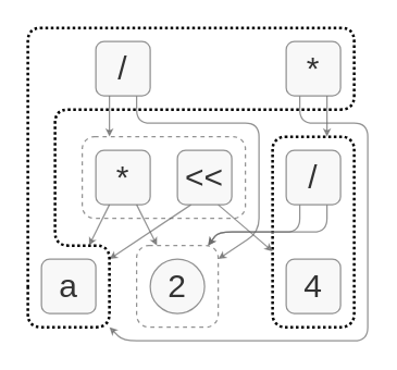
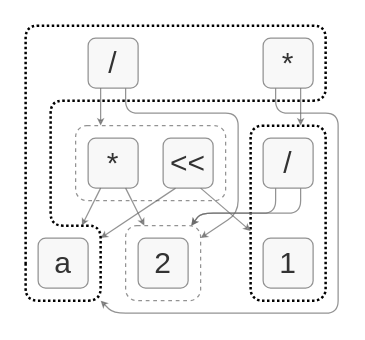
  <mxCell id="0" />
  <mxCell id="1" parent="0" />
  <mxCell id="2" value="" style="rounded=1;whiteSpace=wrap;html=1;dashed=1;strokeWidth=2;dashPattern=1 1;" parent="1" vertex="1"><mxGeometry x="200" y="100" width="60" height="140" as="geometry" /></mxCell>
  <mxCell id="3" value="" style="rounded=1;whiteSpace=wrap;html=1;dashed=1;strokeColor=#666666;fontColor=#333333;opacity=70;fillColor=none;" parent="1" vertex="1"><mxGeometry x="100" y="180" width="60" height="60" as="geometry" /></mxCell>
  <mxCell id="4" value="" style="rounded=1;whiteSpace=wrap;html=1;dashed=1;strokeColor=#666666;fontColor=#333333;opacity=70;fillColor=none;" parent="1" vertex="1"><mxGeometry x="60" y="100" width="120" height="60" as="geometry" /></mxCell>
  <mxCell id="5" style="edgeStyle=none;orthogonalLoop=1;jettySize=auto;html=1;exitX=0.75;exitY=1;exitDx=0;exitDy=0;strokeColor=#666666;rounded=1;endSize=3;fillColor=#f5f5f5;opacity=70;" parent="1" source="6" target="3" edge="1"><mxGeometry relative="1" as="geometry"><mxPoint x="274.79" y="105.933" as="targetPoint" /><Array as="points"><mxPoint x="100" y="90" /><mxPoint x="190" y="90" /><mxPoint x="190" y="170" /></Array></mxGeometry></mxCell>
  <mxCell id="6" value="&lt;font style=&quot;font-size: 24px;&quot;&gt;/&lt;/font&gt;" style="rounded=1;whiteSpace=wrap;html=1;fontSize=24;verticalAlign=middle;fillColor=#f5f5f5;strokeColor=#666666;fontColor=#333333;opacity=70;" parent="1" vertex="1"><mxGeometry x="70" y="30" width="40" height="40" as="geometry" /></mxCell>
  <mxCell id="7" value="&lt;font style=&quot;font-size: 24px;&quot;&gt;a&lt;/font&gt;" style="rounded=1;whiteSpace=wrap;html=1;fontSize=24;verticalAlign=middle;fillColor=#f5f5f5;strokeColor=#666666;fontColor=#333333;opacity=70;" parent="1" vertex="1"><mxGeometry x="30" y="190" width="40" height="40" as="geometry" /></mxCell>
  <mxCell id="8" value="*" style="rounded=1;whiteSpace=wrap;html=1;fontSize=24;verticalAlign=middle;fillColor=#f5f5f5;strokeColor=#666666;fontColor=#333333;opacity=70;" parent="1" vertex="1"><mxGeometry x="70" y="110" width="40" height="40" as="geometry" /></mxCell>
- <mxCell id="9" value="&lt;font style=&quot;font-size: 24px;&quot;&gt;2&lt;/font&gt;" style="ellipse;whiteSpace=wrap;html=1;fontSize=24;verticalAlign=middle;fillColor=#f5f5f5;strokeColor=#666666;fontColor=#333333;opacity=70;" parent="1" vertex="1"><mxGeometry x="110" y="190" width="40" height="40" as="geometry" /></mxCell>
+ <mxCell id="9" value="&lt;font style=&quot;font-size: 24px;&quot;&gt;2&lt;/font&gt;" style="rounded=1;whiteSpace=wrap;html=1;fontSize=24;verticalAlign=middle;fillColor=#f5f5f5;strokeColor=#666666;fontColor=#333333;opacity=70;" parent="1" vertex="1"><mxGeometry x="110" y="190" width="40" height="40" as="geometry" /></mxCell>
  <mxCell id="10" value="" style="endArrow=classic;html=1;strokeWidth=1;exitX=0.25;exitY=1;exitDx=0;exitDy=0;endSize=3;fillColor=#f5f5f5;strokeColor=#666666;opacity=70;" parent="1" source="8" edge="1"><mxGeometry width="50" height="50" relative="1" as="geometry"><mxPoint x="115" y="160" as="sourcePoint" /><mxPoint x="65" y="180" as="targetPoint" /></mxGeometry></mxCell>
- <mxCell id="11" value="&lt;font style=&quot;font-size: 24px&quot;&gt;4&lt;/font&gt;" style="rounded=1;whiteSpace=wrap;html=1;fontSize=24;verticalAlign=middle;fillColor=#f5f5f5;strokeColor=#666666;fontColor=#333333;opacity=70;" parent="1" vertex="1"><mxGeometry x="210" y="190" width="40" height="40" as="geometry" /></mxCell>
+ <mxCell id="11" value="&lt;font style=&quot;font-size: 24px&quot;&gt;1&lt;/font&gt;" style="rounded=1;whiteSpace=wrap;html=1;fontSize=24;verticalAlign=middle;fillColor=#f5f5f5;strokeColor=#666666;fontColor=#333333;opacity=70;" parent="1" vertex="1"><mxGeometry x="210" y="190" width="40" height="40" as="geometry" /></mxCell>
  <mxCell id="12" value="" style="endArrow=classic;html=1;strokeWidth=1;exitX=0.75;exitY=1;exitDx=0;exitDy=0;endSize=3;fillColor=#f5f5f5;strokeColor=#666666;opacity=70;" parent="1" source="8" target="3" edge="1"><mxGeometry width="50" height="50" relative="1" as="geometry"><mxPoint x="130" y="160" as="sourcePoint" /><mxPoint x="97.02" y="198.98" as="targetPoint" /></mxGeometry></mxCell>
  <mxCell id="13" value="" style="endArrow=classic;html=1;strokeWidth=1;exitX=0.25;exitY=1;exitDx=0;exitDy=0;endSize=3;entryX=0.167;entryY=0;entryDx=0;entryDy=0;entryPerimeter=0;fillColor=#f5f5f5;strokeColor=#666666;opacity=70;" parent="1" source="6" target="4" edge="1"><mxGeometry width="50" height="50" relative="1" as="geometry"><mxPoint x="130" y="70" as="sourcePoint" /><mxPoint x="80" y="90" as="targetPoint" /></mxGeometry></mxCell>
  <mxCell id="14" style="orthogonalLoop=1;jettySize=auto;html=1;exitX=0.25;exitY=1;exitDx=0;exitDy=0;strokeColor=#666666;endSize=3;targetPerimeterSpacing=0;fillColor=#f5f5f5;opacity=70;" parent="1" source="16" edge="1"><mxGeometry relative="1" as="geometry"><mxPoint x="80" y="190" as="targetPoint" /></mxGeometry></mxCell>
  <mxCell id="15" style="edgeStyle=none;curved=1;orthogonalLoop=1;jettySize=auto;html=1;exitX=0.75;exitY=1;exitDx=0;exitDy=0;strokeColor=#666666;endSize=3;fillColor=#f5f5f5;opacity=70;" parent="1" source="16" edge="1"><mxGeometry relative="1" as="geometry"><mxPoint x="200" y="184.286" as="targetPoint" /></mxGeometry></mxCell>
  <mxCell id="16" value="&amp;lt;&amp;lt;" style="rounded=1;whiteSpace=wrap;html=1;fontSize=24;verticalAlign=middle;fillColor=#f5f5f5;strokeColor=#666666;fontColor=#333333;opacity=70;" parent="1" vertex="1"><mxGeometry x="130" y="110" width="40" height="40" as="geometry" /></mxCell>
  <mxCell id="17" style="edgeStyle=none;rounded=1;orthogonalLoop=1;jettySize=auto;html=1;exitX=0.25;exitY=1;exitDx=0;exitDy=0;endSize=3;strokeWidth=1;strokeColor=#666666;fillColor=#f5f5f5;opacity=70;" parent="1" source="18" edge="1"><mxGeometry relative="1" as="geometry"><mxPoint x="80" y="240" as="targetPoint" /><Array as="points"><mxPoint x="220" y="90" /><mxPoint x="270" y="90" /><mxPoint x="270" y="250" /><mxPoint x="90" y="250" /></Array></mxGeometry></mxCell>
  <mxCell id="18" value="*" style="rounded=1;whiteSpace=wrap;html=1;fontSize=24;verticalAlign=middle;fillColor=#f5f5f5;strokeColor=#666666;fontColor=#333333;opacity=70;" parent="1" vertex="1"><mxGeometry x="210" y="30" width="40" height="40" as="geometry" /></mxCell>
  <mxCell id="19" value="" style="endArrow=classic;html=1;strokeWidth=1;exitX=0.75;exitY=1;exitDx=0;exitDy=0;endSize=3;entryX=0.667;entryY=0;entryDx=0;entryDy=0;entryPerimeter=0;strokeColor=#666666;fillColor=#f5f5f5;opacity=70;" parent="1" source="18" target="2" edge="1"><mxGeometry width="50" height="50" relative="1" as="geometry"><mxPoint x="312.98" y="80" as="sourcePoint" /><mxPoint x="220" y="90" as="targetPoint" /></mxGeometry></mxCell>
  <mxCell id="20" style="rounded=1;orthogonalLoop=1;jettySize=auto;html=1;exitX=0.25;exitY=1;exitDx=0;exitDy=0;endSize=3;strokeColor=#666666;fillColor=#f5f5f5;opacity=70;" parent="1" source="22" target="3" edge="1"><mxGeometry relative="1" as="geometry"><Array as="points"><mxPoint x="220" y="170" /><mxPoint x="160" y="170" /></Array></mxGeometry></mxCell>
  <mxCell id="21" style="rounded=1;orthogonalLoop=1;jettySize=auto;html=1;exitX=0.75;exitY=1;exitDx=0;exitDy=0;endSize=3;strokeWidth=1;strokeColor=#666666;fillColor=#f5f5f5;opacity=70;" parent="1" source="22" target="3" edge="1"><mxGeometry relative="1" as="geometry"><Array as="points"><mxPoint x="240" y="170" /><mxPoint x="160" y="170" /></Array></mxGeometry></mxCell>
  <mxCell id="22" value="/" style="rounded=1;whiteSpace=wrap;html=1;fontSize=24;verticalAlign=middle;fillColor=#f5f5f5;strokeColor=#666666;fontColor=#333333;opacity=70;" parent="1" vertex="1"><mxGeometry x="210" y="110" width="40" height="40" as="geometry" /></mxCell>
  <mxCell id="23" style="edgeStyle=none;rounded=1;orthogonalLoop=1;jettySize=auto;html=1;exitX=0;exitY=0.5;exitDx=0;exitDy=0;endSize=3;strokeWidth=1;fillColor=#f5f5f5;strokeColor=#666666;opacity=70;" parent="1" edge="1"><mxGeometry relative="1" as="geometry"><mxPoint x="60" y="50" as="sourcePoint" /><mxPoint x="60" y="50" as="targetPoint" /></mxGeometry></mxCell>
  <mxCell id="24" value="" style="endArrow=none;html=1;dashed=1;strokeWidth=2;dashPattern=1 1;" parent="1" edge="1"><mxGeometry width="50" height="50" relative="1" as="geometry"><mxPoint x="20" y="210" as="sourcePoint" /><mxPoint x="20" y="210" as="targetPoint" /><Array as="points"><mxPoint x="20" y="240" /><mxPoint x="80" y="240" /><mxPoint x="80" y="180" /><mxPoint x="40" y="180" /><mxPoint x="40" y="80" /><mxPoint x="260" y="80" /><mxPoint x="260" y="20" /><mxPoint x="20" y="20" /></Array></mxGeometry></mxCell>
